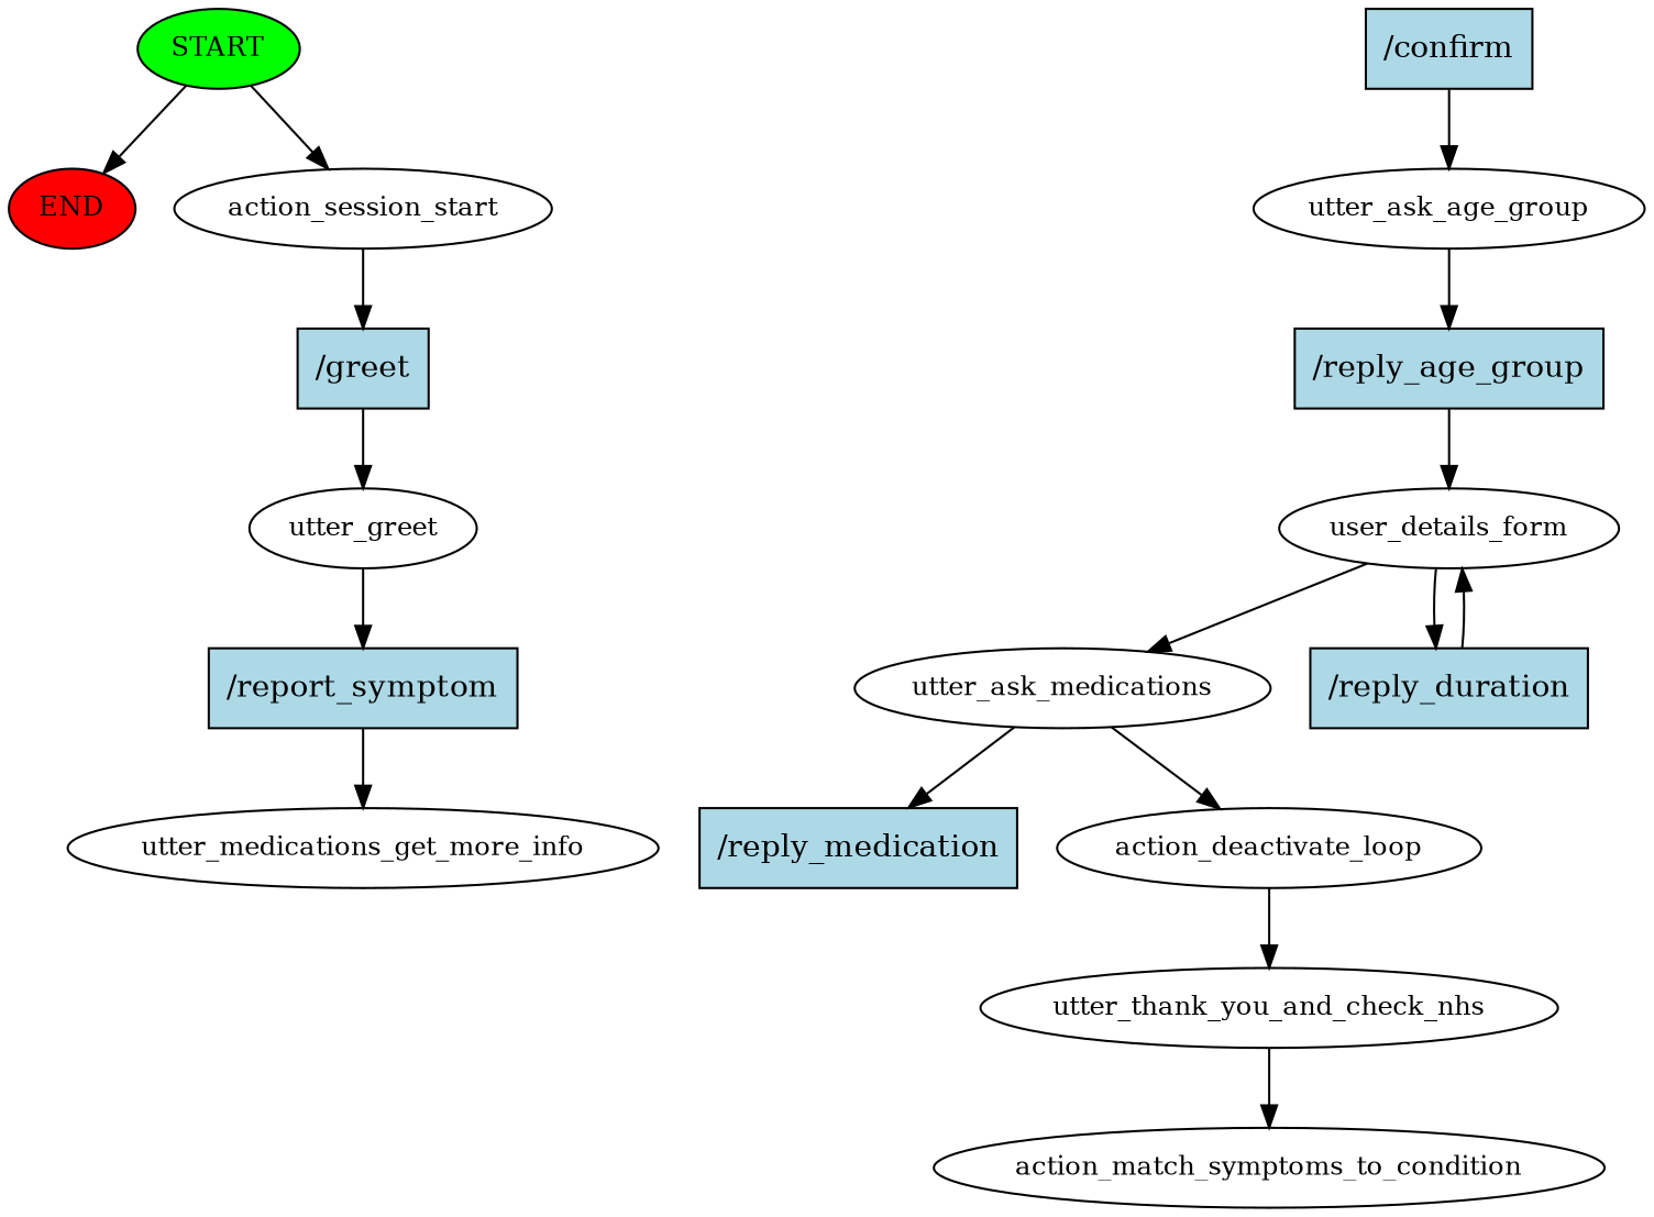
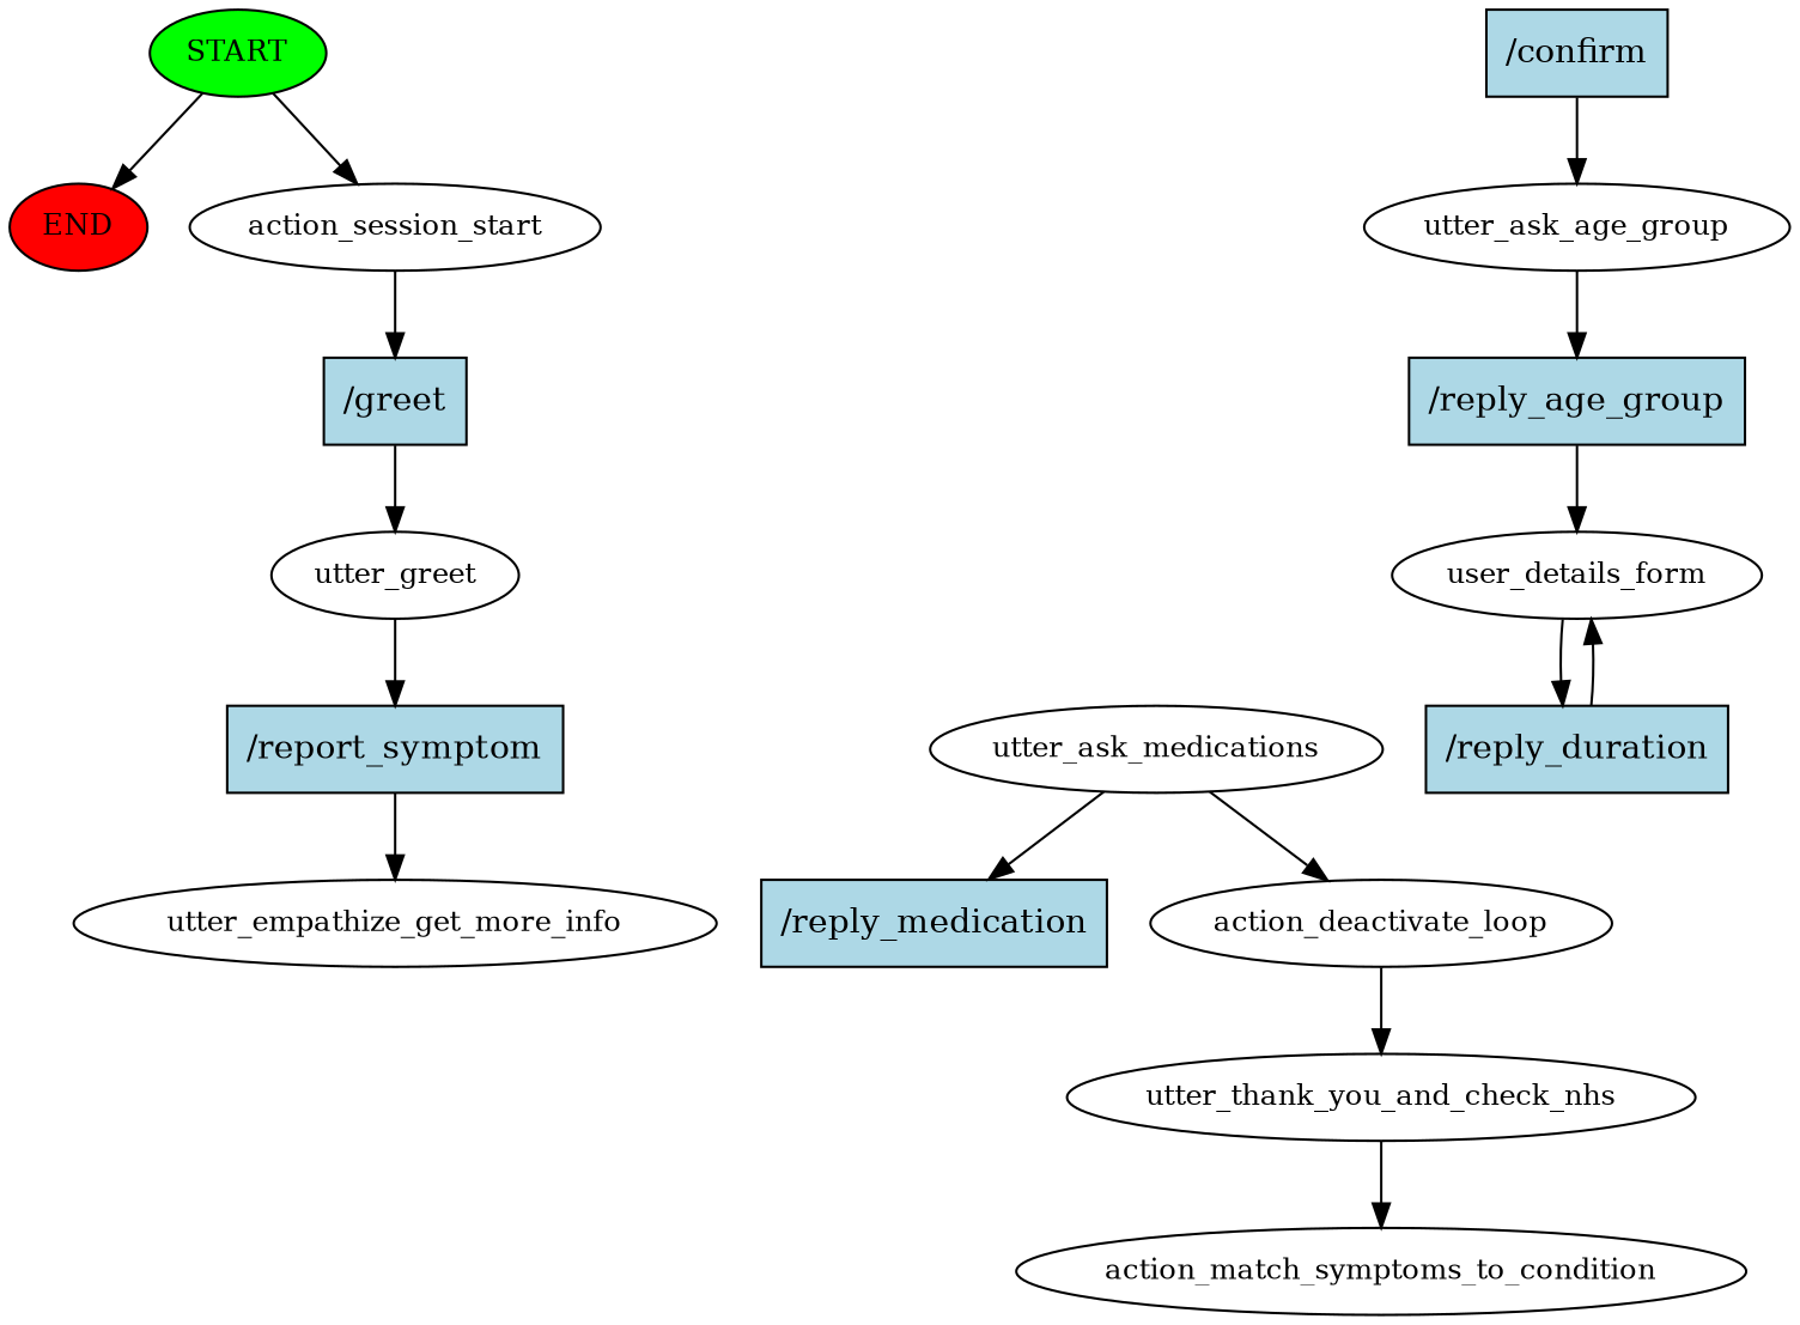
  digraph {
    node [fontsize=12]
    n1 [fillcolor=green label=START style=filled]
    n2 [fillcolor=red label=END style=filled]
    n3 [label=action_session_start]
    n4 [fillcolor=lightblue label="/greet" shape=rect style=filled fontsize=""]
    n5 [label=utter_greet]
    n6 [fillcolor=lightblue label="/report_symptom" shape=rect style=filled fontsize=""]
-   n7 [label=utter_medications_get_more_info]
+   n7 [label=utter_empathize_get_more_info]
    n8 [fillcolor=lightblue label="/confirm" shape=rect style=filled fontsize=""]
    n9 [label=utter_ask_age_group]
    n10 [fillcolor=lightblue label="/reply_age_group" shape=rect style=filled fontsize=""]
    n11 [label=user_details_form]
    n12 [label=utter_ask_medications]
    n13 [fillcolor=lightblue label="/reply_duration" shape=rect style=filled fontsize=""]
    n14 [fillcolor=lightblue label="/reply_medication" shape=rect style=filled fontsize=""]
    n15 [label=action_deactivate_loop]
    n16 [label=utter_thank_you_and_check_nhs]
    n17 [label=action_match_symptoms_to_condition]
    n1 -> n2
    n1 -> n3
    n3 -> n4
    n4 -> n5
    n5 -> n6
    n6 -> n7
    n8 -> n9
    n9 -> n10
    n10 -> n11
-   n11 -> n12
    n11 -> n13
    n12 -> n14
    n12 -> n15
    n13 -> n11
    n15 -> n16
    n16 -> n17
  }
